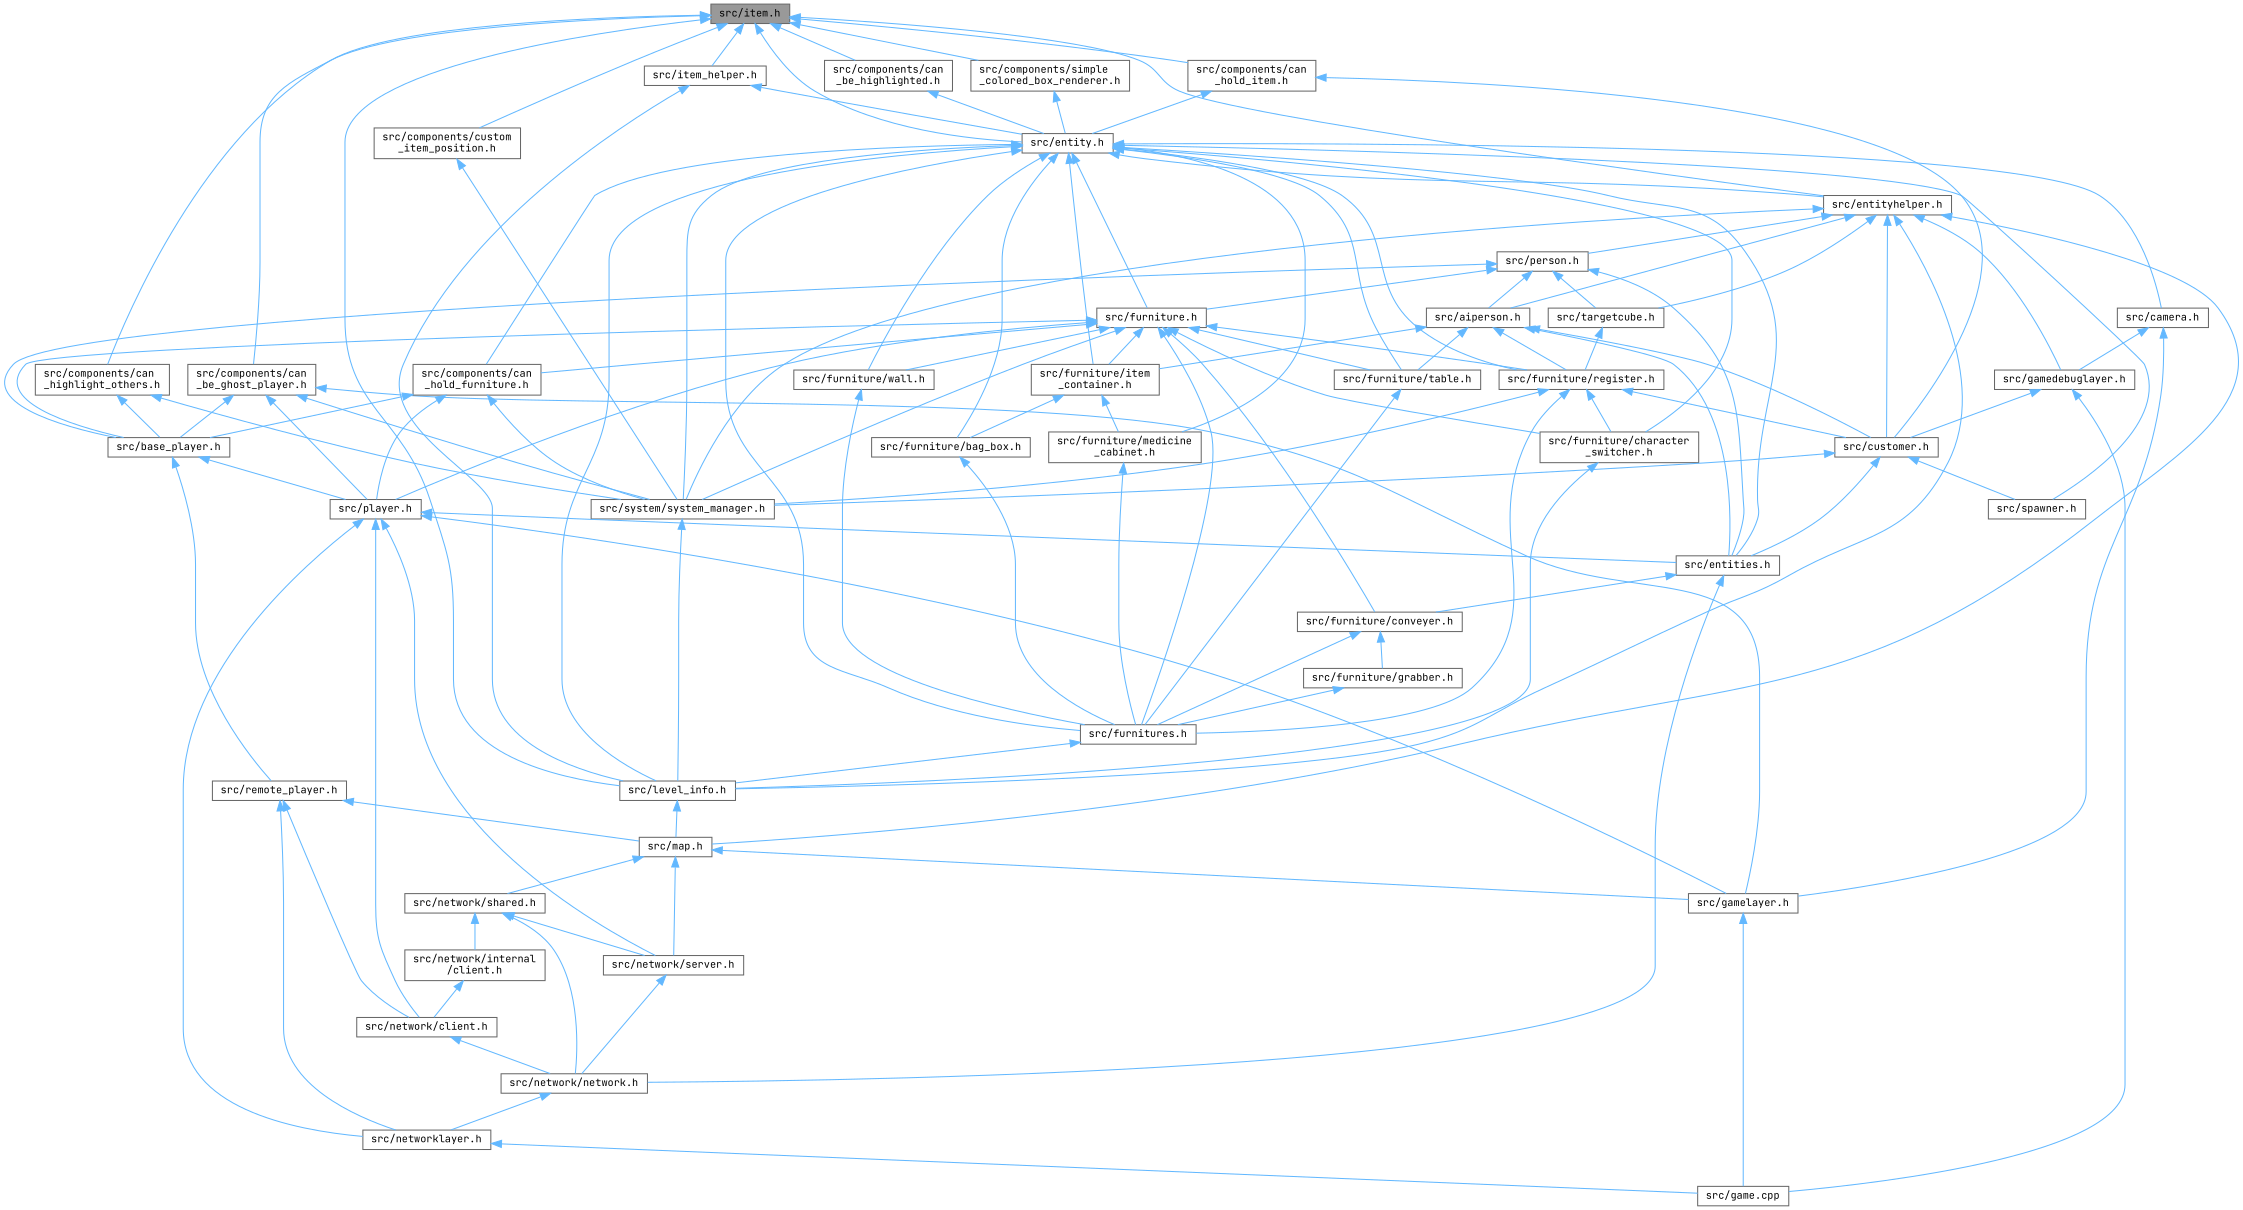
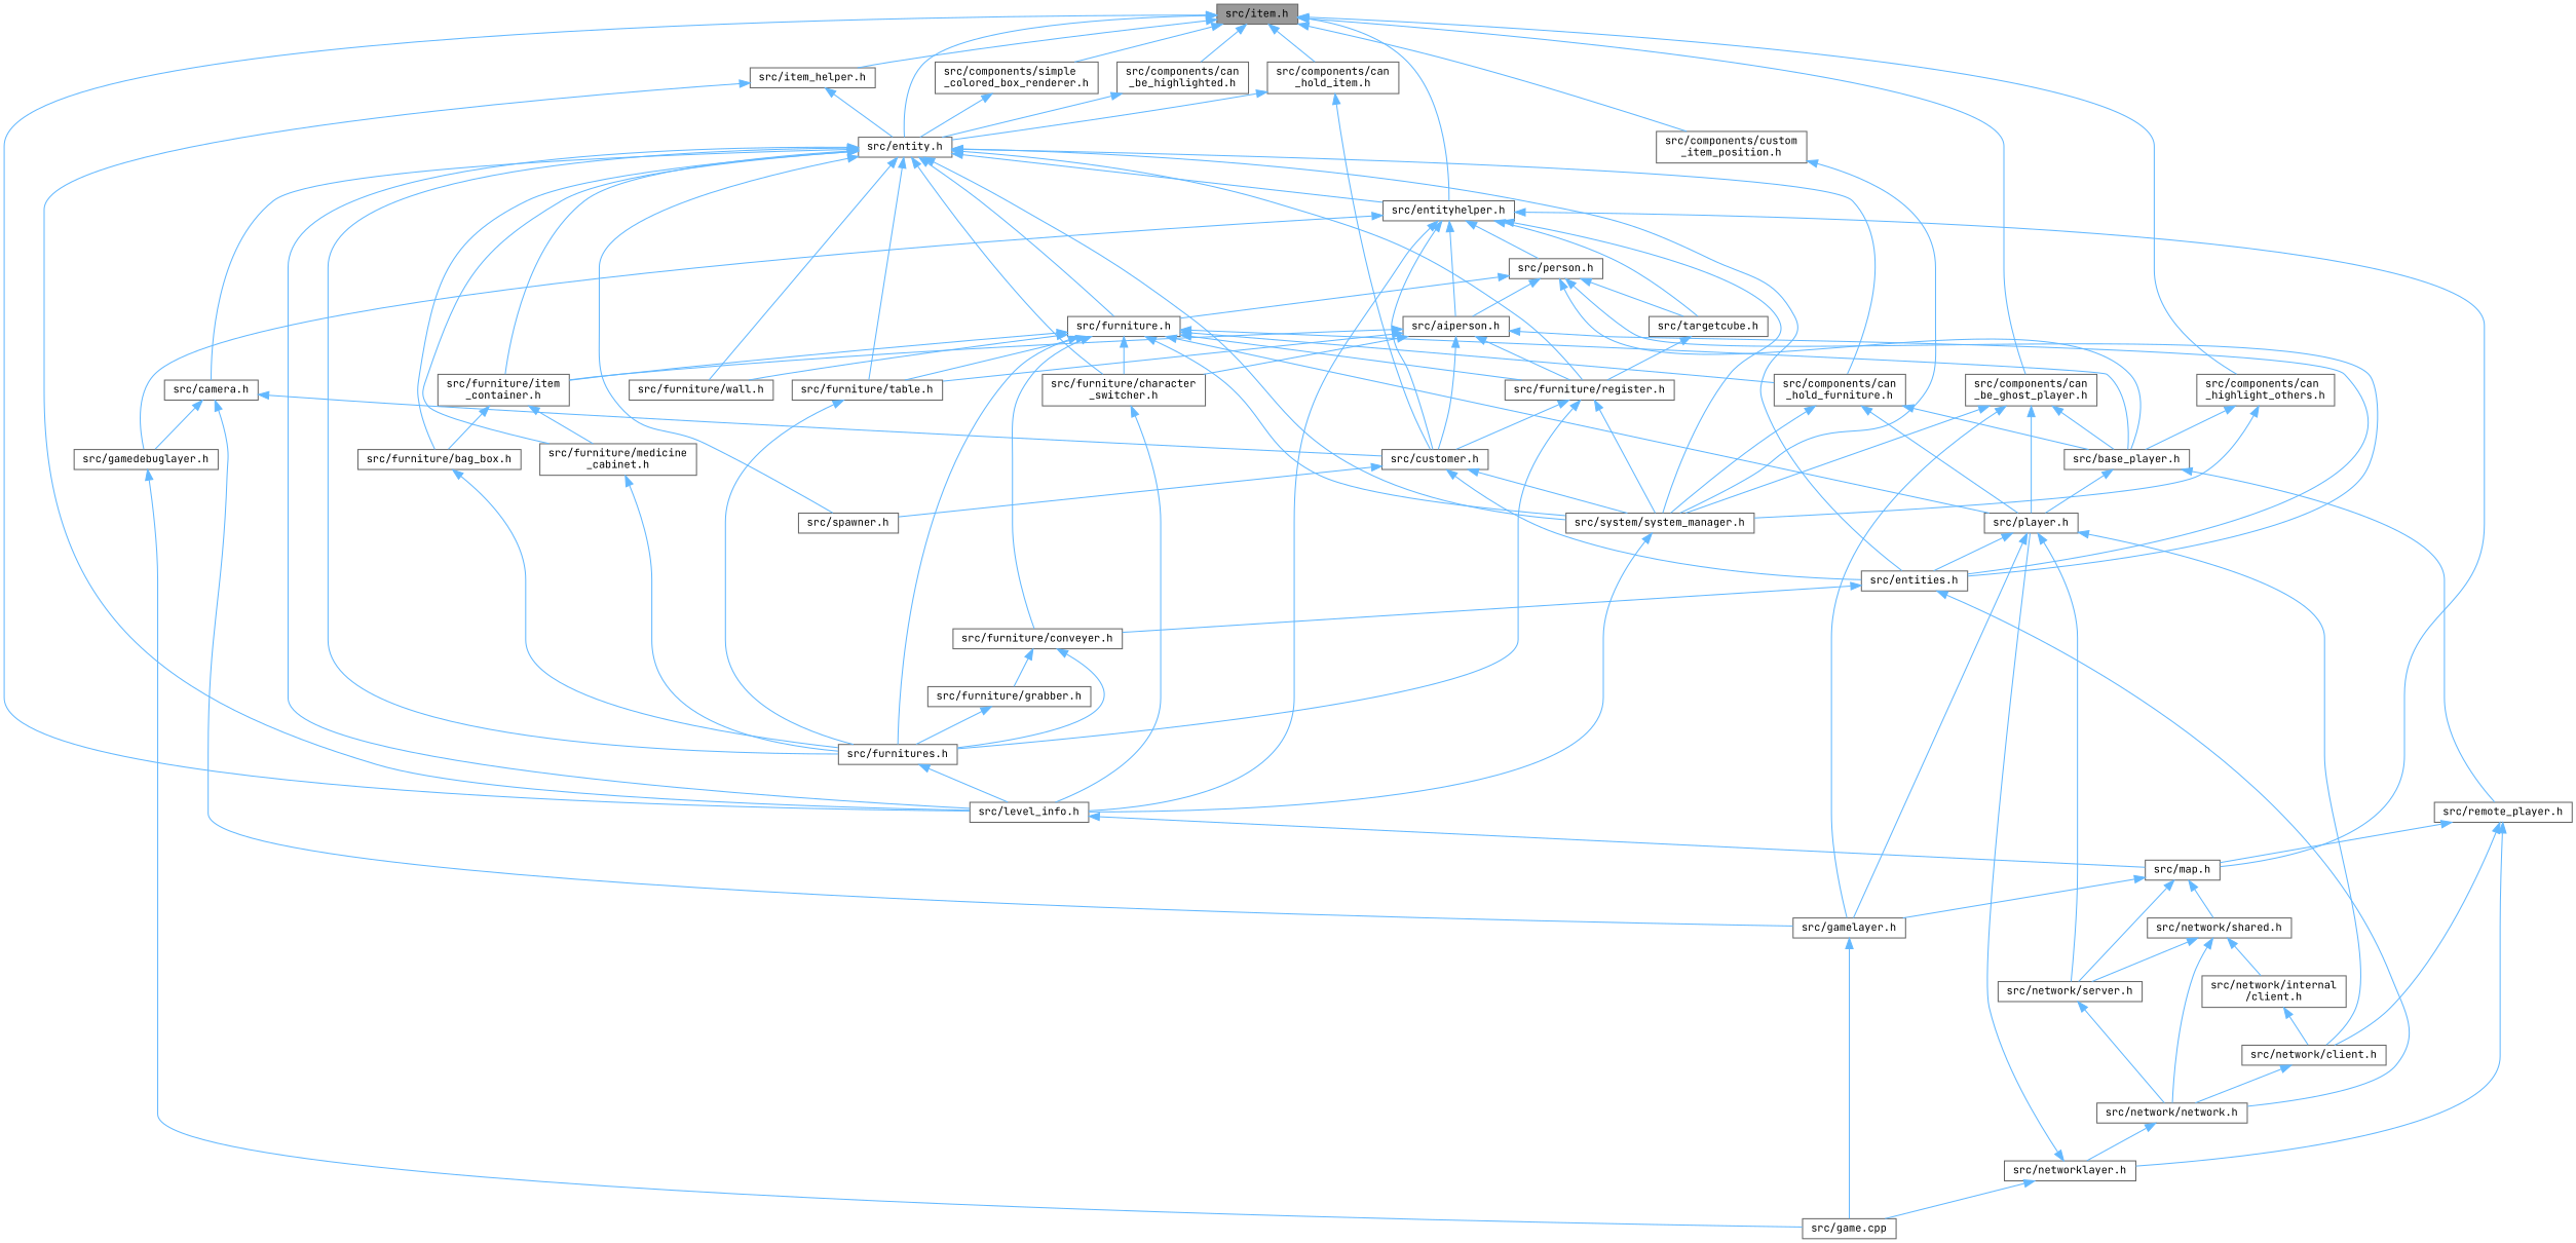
  digraph {
    fontname="JetBrains Mono"
    node [color=grey40 fillcolor=white fontname="JetBrains Mono" fontsize=10 shape=box style=filled]
    edge [color=steelblue1 dir=back fontname="JetBrains Mono" fontsize=10 labelfontname=Helvetica labelfontsize=10 style=solid]
    n1 [color=gray40 fillcolor=grey60 fontcolor=black height=0.2 label="src/item.h" width=0.4]
    n2 [height=0.2 label="src/components/can\l_be_ghost_player.h" width=0.4]
    n3 [height=0.2 label="src/level_info.h" width=0.4]
    n4 [height=0.2 label="src/components/can\l_be_highlighted.h" width=0.4]
    n5 [height=0.2 label="src/entity.h" width=0.4]
    n6 [height=0.2 label="src/entityhelper.h" width=0.4]
    n7 [height=0.2 label="src/components/can\l_highlight_others.h" width=0.4]
    n8 [height=0.2 label="src/components/can\l_hold_item.h" width=0.4]
    n9 [height=0.2 label="src/components/custom\l_item_position.h" width=0.4]
    n10 [height=0.2 label="src/components/simple\l_colored_box_renderer.h" width=0.4]
    n11 [height=0.2 label="src/item_helper.h" width=0.4]
    n12 [height=0.2 label="src/base_player.h" width=0.4]
    n13 [height=0.2 label="src/player.h" width=0.4]
    n14 [height=0.2 label="src/gamelayer.h" width=0.4]
    n15 [height=0.2 label="src/system/system_manager.h" width=0.4]
    n16 [height=0.2 label="src/map.h" width=0.4]
    n17 [height=0.2 label="src/entities.h" width=0.4]
    n18 [height=0.2 label="src/furnitures.h" width=0.4]
    n19 [height=0.2 label="src/camera.h" width=0.4]
    n20 [height=0.2 label="src/spawner.h" width=0.4]
    n21 [height=0.2 label="src/furniture/character\l_switcher.h" width=0.4]
    n22 [height=0.2 label="src/furniture/item\l_container.h" width=0.4]
    n23 [height=0.2 label="src/furniture/bag_box.h" width=0.4]
    n24 [height=0.2 label="src/furniture/medicine\l_cabinet.h" width=0.4]
    n25 [height=0.2 label="src/furniture/register.h" width=0.4]
    n26 [height=0.2 label="src/furniture/table.h" width=0.4]
    n27 [height=0.2 label="src/furniture.h" width=0.4]
    n28 [height=0.2 label="src/furniture/wall.h" width=0.4]
    n29 [height=0.2 label="src/components/can\l_hold_furniture.h" width=0.4]
    n30 [height=0.2 label="src/person.h" width=0.4]
    n31 [height=0.2 label="src/customer.h" width=0.4]
    n32 [height=0.2 label="src/gamedebuglayer.h" width=0.4]
    n33 [height=0.2 label="src/aiperson.h" width=0.4]
    n34 [height=0.2 label="src/targetcube.h" width=0.4]
    n35 [height=0.2 label="src/remote_player.h" width=0.4]
    n36 [height=0.2 label="src/network/server.h" width=0.4]
    n37 [height=0.2 label="src/networklayer.h" width=0.4]
    n38 [height=0.2 label="src/network/client.h" width=0.4]
    n39 [height=0.2 label="src/game.cpp" width=0.4]
    n40 [height=0.2 label="src/furniture/conveyer.h" width=0.4]
    n41 [height=0.2 label="src/network/network.h" width=0.4]
    n42 [height=0.2 label="src/furniture/grabber.h" width=0.4]
    n43 [height=0.2 label="src/network/shared.h" width=0.4]
    n44 [height=0.2 label="src/network/internal\l/client.h" width=0.4]
    n1 -> n2
    n1 -> n3
    n1 -> n4
    n1 -> n5
    n1 -> n6
    n1 -> n7
    n1 -> n8
    n1 -> n9
    n1 -> n10
    n1 -> n11
    n2 -> n12
    n2 -> n13
    n2 -> n14
    n2 -> n15
    n3 -> n16
    n4 -> n5
    n5 -> n3
    n5 -> n6
    n5 -> n15
    n5 -> n17
    n5 -> n18
    n5 -> n19
    n5 -> n20
    n5 -> n21
    n5 -> n22
    n5 -> n23
    n5 -> n24
    n5 -> n25
    n5 -> n26
    n5 -> n27
    n5 -> n28
    n5 -> n29
    n6 -> n3
    n6 -> n15
    n6 -> n16
    n6 -> n30
    n6 -> n31
    n6 -> n32
    n6 -> n33
    n6 -> n34
    n7 -> n12
    n7 -> n15
    n8 -> n5
    n8 -> n31
    n9 -> n15
    n10 -> n5
    n11 -> n3
    n11 -> n5
    n12 -> n13
    n12 -> n35
    n13 -> n14
    n13 -> n17
    n13 -> n36
-   n13 -> n37
+   n37 -> n13
    n13 -> n38
    n14 -> n39
    n15 -> n3
    n16 -> n14
    n16 -> n36
    n16 -> n43
    n17 -> n40
    n17 -> n41
    n18 -> n3
    n19 -> n14
-   n32 -> n31
+   n19 -> n31
    n19 -> n32
    n21 -> n3
    n22 -> n23
    n22 -> n24
    n23 -> n18
    n24 -> n18
    n25 -> n15
    n25 -> n18
    n25 -> n31
    n26 -> n18
    n27 -> n12
    n27 -> n13
    n27 -> n15
    n27 -> n18
    n27 -> n21
    n27 -> n22
    n27 -> n25
    n27 -> n26
    n27 -> n28
    n27 -> n29
    n27 -> n40
-   n28 -> n18
    n29 -> n12
    n29 -> n13
    n29 -> n15
    n30 -> n12
    n30 -> n17
    n30 -> n27
    n30 -> n33
    n30 -> n34
    n31 -> n15
    n31 -> n17
    n31 -> n20
    n32 -> n39
    n33 -> n17
-   n25 -> n21
+   n33 -> n21
    n33 -> n22
    n33 -> n25
    n33 -> n26
    n33 -> n31
    n34 -> n25
    n35 -> n16
    n35 -> n37
    n35 -> n38
    n36 -> n41
    n37 -> n39
    n38 -> n41
    n40 -> n18
    n40 -> n42
    n41 -> n37
    n42 -> n18
    n43 -> n36
    n43 -> n41
    n43 -> n44
    n44 -> n38
  }
